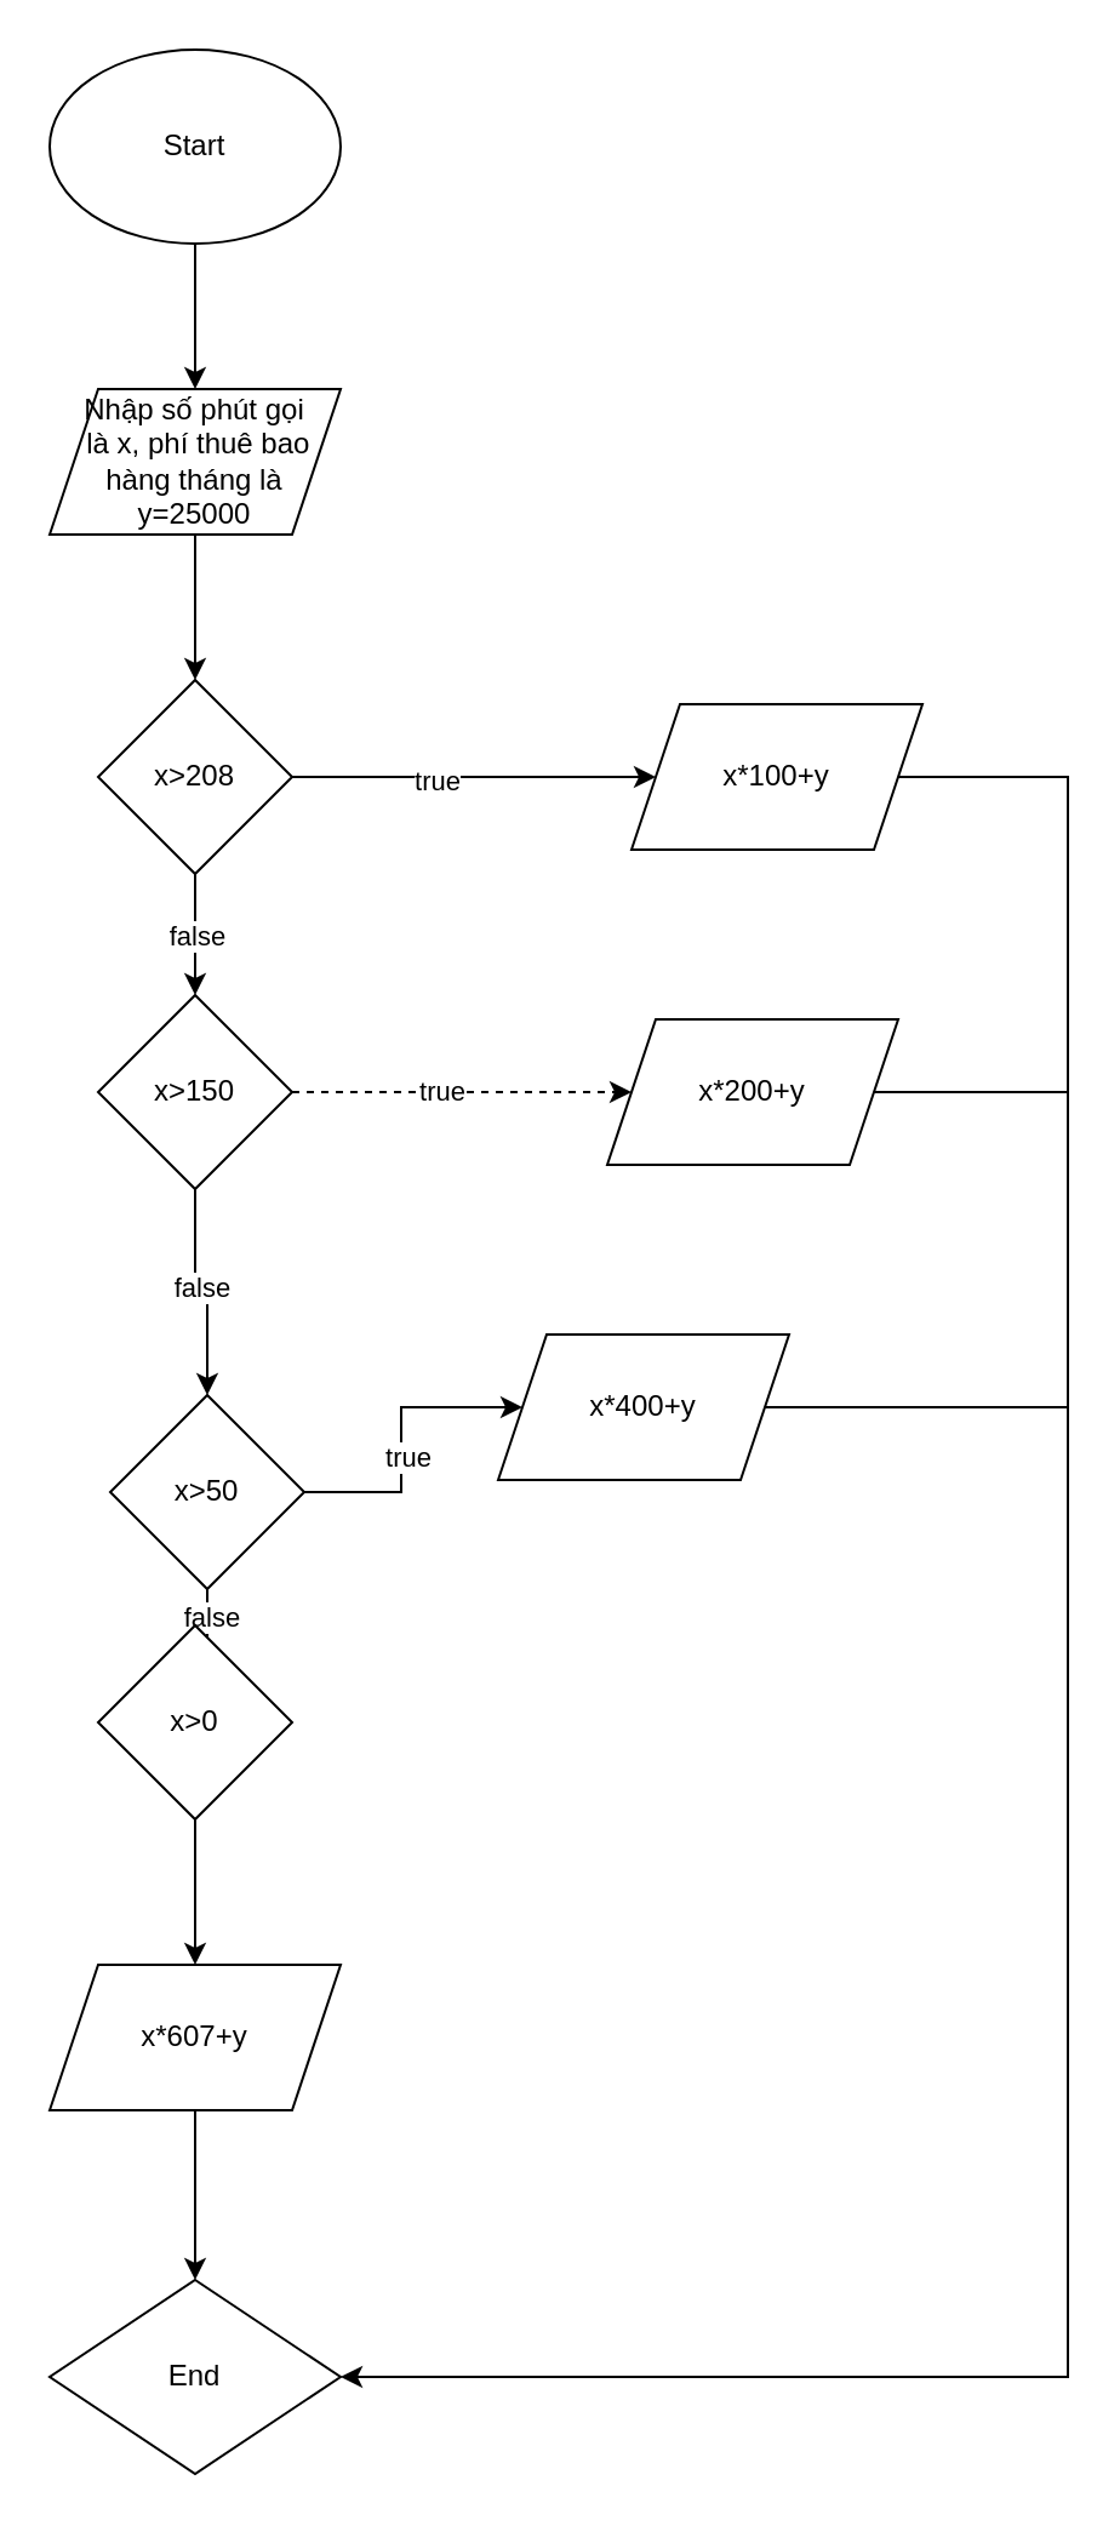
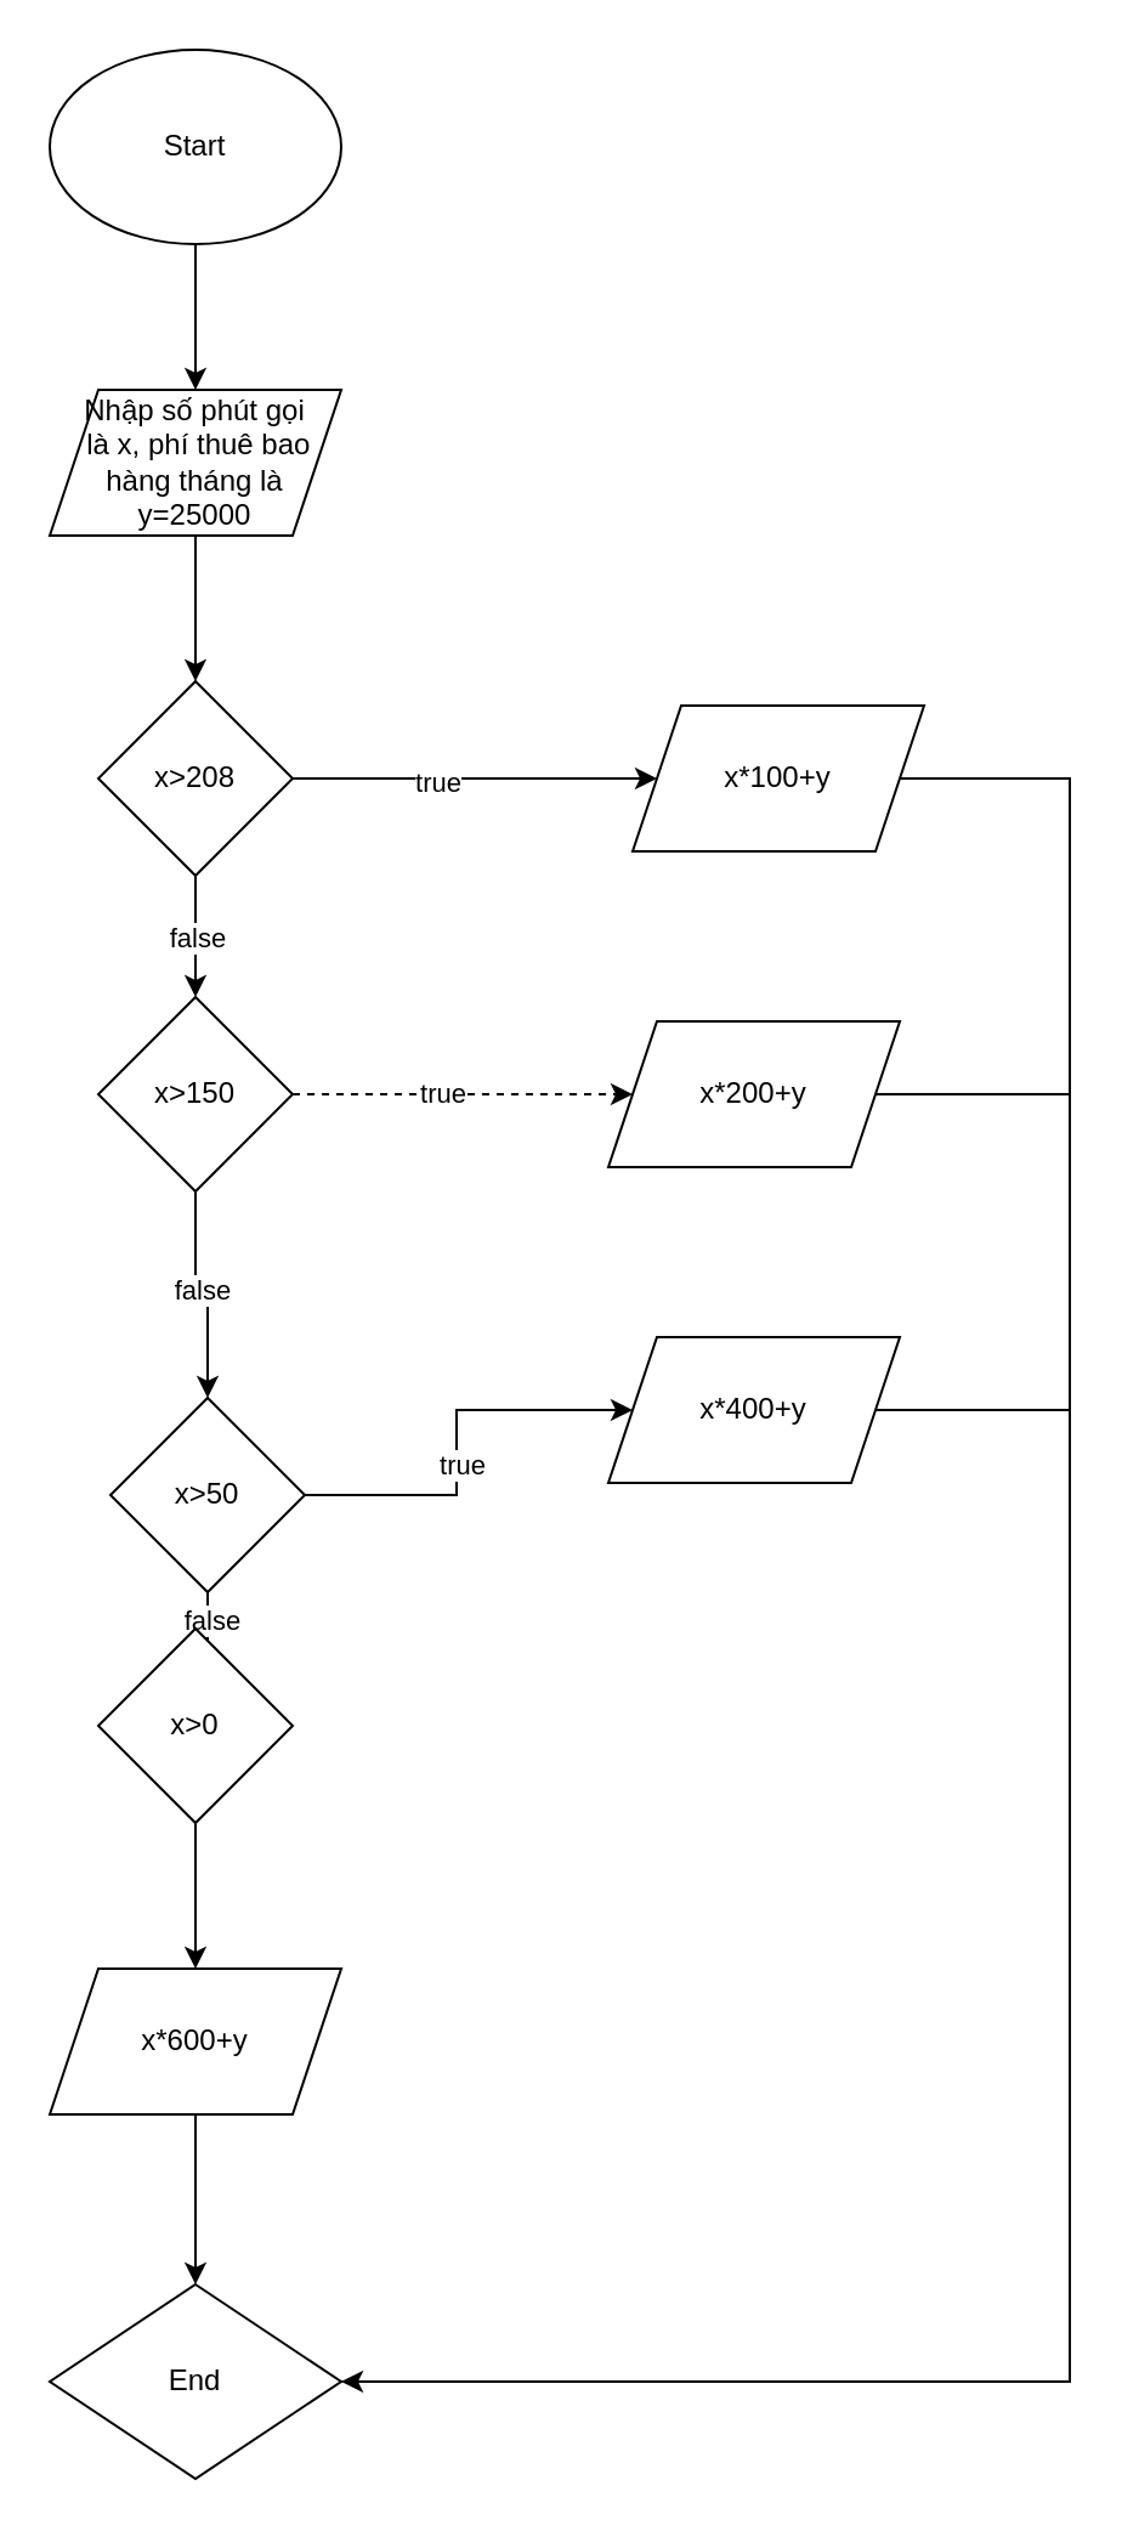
  <mxCell id="0" />
  <mxCell id="1" parent="0" />
  <mxCell id="2" style="edgeStyle=orthogonalEdgeStyle;rounded=0;orthogonalLoop=1;jettySize=auto;html=1;exitX=0.5;exitY=1;exitDx=0;exitDy=0;entryX=0.5;entryY=0;entryDx=0;entryDy=0;" parent="1" source="3" target="5" edge="1"><mxGeometry relative="1" as="geometry"><Array as="points"><mxPoint x="80" y="160" /></Array></mxGeometry></mxCell>
  <mxCell id="3" value="&lt;font style=&quot;vertical-align: inherit;&quot;&gt;&lt;font style=&quot;vertical-align: inherit;&quot;&gt;Start&lt;br&gt;&lt;/font&gt;&lt;/font&gt;" style="ellipse;whiteSpace=wrap;html=1;" parent="1" vertex="1"><mxGeometry x="20" y="20" width="120" height="80" as="geometry" /></mxCell>
  <mxCell id="4" style="edgeStyle=orthogonalEdgeStyle;rounded=0;orthogonalLoop=1;jettySize=auto;html=1;exitX=0.5;exitY=1;exitDx=0;exitDy=0;" parent="1" source="5" target="10" edge="1"><mxGeometry relative="1" as="geometry" /></mxCell>
  <mxCell id="5" value="&lt;font style=&quot;vertical-align: inherit;&quot;&gt;&lt;font style=&quot;vertical-align: inherit;&quot;&gt;&lt;font style=&quot;vertical-align: inherit;&quot;&gt;&lt;font style=&quot;vertical-align: inherit;&quot;&gt;&lt;font style=&quot;vertical-align: inherit;&quot;&gt;&lt;font style=&quot;vertical-align: inherit;&quot;&gt;Nhập số phút gọi &lt;/font&gt;&lt;/font&gt;&lt;br&gt;&lt;font style=&quot;vertical-align: inherit;&quot;&gt;&lt;font style=&quot;vertical-align: inherit;&quot;&gt;&amp;nbsp;là x, phí thuê bao hàng tháng là y=25000&lt;/font&gt;&lt;/font&gt;&lt;/font&gt;&lt;/font&gt;&lt;/font&gt;&lt;/font&gt;" style="shape=parallelogram;perimeter=parallelogramPerimeter;whiteSpace=wrap;html=1;fixedSize=1;" parent="1" vertex="1"><mxGeometry x="20" y="160" width="120" height="60" as="geometry" /></mxCell>
  <mxCell id="6" style="edgeStyle=orthogonalEdgeStyle;rounded=0;orthogonalLoop=1;jettySize=auto;html=1;exitX=0.5;exitY=1;exitDx=0;exitDy=0;" parent="1" source="10" target="15" edge="1"><mxGeometry relative="1" as="geometry" /></mxCell>
  <mxCell id="7" value="false" style="edgeLabel;html=1;align=center;verticalAlign=middle;resizable=0;points=[];" parent="6" vertex="1" connectable="0"><mxGeometry relative="1" as="geometry"><mxPoint as="offset" /></mxGeometry></mxCell>
  <mxCell id="8" style="edgeStyle=orthogonalEdgeStyle;rounded=0;orthogonalLoop=1;jettySize=auto;html=1;exitX=1;exitY=0.5;exitDx=0;exitDy=0;entryX=0;entryY=0.5;entryDx=0;entryDy=0;" parent="1" source="10" target="26" edge="1"><mxGeometry relative="1" as="geometry" /></mxCell>
  <mxCell id="9" value="true" style="edgeLabel;html=1;align=center;verticalAlign=middle;resizable=0;points=[];" parent="8" vertex="1" connectable="0"><mxGeometry x="-0.213" y="-1" relative="1" as="geometry"><mxPoint as="offset" /></mxGeometry></mxCell>
  <mxCell id="10" value="&lt;font style=&quot;vertical-align: inherit;&quot;&gt;&lt;font style=&quot;vertical-align: inherit;&quot;&gt;x&amp;gt;208&lt;/font&gt;&lt;/font&gt;" style="rhombus;whiteSpace=wrap;html=1;" parent="1" vertex="1"><mxGeometry x="40" y="280" width="80" height="80" as="geometry" /></mxCell>
  <mxCell id="11" style="edgeStyle=orthogonalEdgeStyle;rounded=0;orthogonalLoop=1;jettySize=auto;html=1;exitX=0.5;exitY=1;exitDx=0;exitDy=0;" parent="1" source="15" target="20" edge="1"><mxGeometry relative="1" as="geometry" /></mxCell>
  <mxCell id="12" value="false" style="edgeLabel;html=1;align=center;verticalAlign=middle;resizable=0;points=[];" parent="11" vertex="1" connectable="0"><mxGeometry x="-0.12" y="2" relative="1" as="geometry"><mxPoint as="offset" /></mxGeometry></mxCell>
  <mxCell id="13" style="edgeStyle=orthogonalEdgeStyle;rounded=0;orthogonalLoop=1;jettySize=auto;html=1;exitX=1;exitY=0.5;exitDx=0;exitDy=0;entryX=0;entryY=0.5;entryDx=0;entryDy=0;dashed=1;" parent="1" source="15" target="27" edge="1"><mxGeometry relative="1" as="geometry" /></mxCell>
  <mxCell id="14" value="true" style="edgeLabel;html=1;align=center;verticalAlign=middle;resizable=0;points=[];" parent="13" vertex="1" connectable="0"><mxGeometry x="-0.129" y="1" relative="1" as="geometry"><mxPoint as="offset" /></mxGeometry></mxCell>
  <mxCell id="15" value="&lt;font style=&quot;vertical-align: inherit;&quot;&gt;&lt;font style=&quot;vertical-align: inherit;&quot;&gt;x&amp;gt;150&lt;/font&gt;&lt;/font&gt;" style="rhombus;whiteSpace=wrap;html=1;" parent="1" vertex="1"><mxGeometry x="40" y="410" width="80" height="80" as="geometry" /></mxCell>
  <mxCell id="16" style="edgeStyle=orthogonalEdgeStyle;rounded=0;orthogonalLoop=1;jettySize=auto;html=1;exitX=0.5;exitY=1;exitDx=0;exitDy=0;" parent="1" source="20" target="22" edge="1"><mxGeometry relative="1" as="geometry" /></mxCell>
  <mxCell id="17" value="false" style="edgeLabel;html=1;align=center;verticalAlign=middle;resizable=0;points=[];" parent="16" vertex="1" connectable="0"><mxGeometry x="-0.24" y="1" relative="1" as="geometry"><mxPoint as="offset" /></mxGeometry></mxCell>
  <mxCell id="18" style="edgeStyle=orthogonalEdgeStyle;rounded=0;orthogonalLoop=1;jettySize=auto;html=1;exitX=1;exitY=0.5;exitDx=0;exitDy=0;entryX=0;entryY=0.5;entryDx=0;entryDy=0;" parent="1" source="20" target="28" edge="1"><mxGeometry relative="1" as="geometry" /></mxCell>
  <mxCell id="19" value="true" style="edgeLabel;html=1;align=center;verticalAlign=middle;resizable=0;points=[];" parent="18" vertex="1" connectable="0"><mxGeometry x="-0.114" y="-2" relative="1" as="geometry"><mxPoint as="offset" /></mxGeometry></mxCell>
  <mxCell id="20" value="&lt;font style=&quot;vertical-align: inherit;&quot;&gt;&lt;font style=&quot;vertical-align: inherit;&quot;&gt;x&amp;gt;50&lt;/font&gt;&lt;/font&gt;" style="rhombus;whiteSpace=wrap;html=1;" parent="1" vertex="1"><mxGeometry x="45" y="575" width="80" height="80" as="geometry" /></mxCell>
  <mxCell id="21" style="edgeStyle=orthogonalEdgeStyle;rounded=0;orthogonalLoop=1;jettySize=auto;html=1;exitX=0.5;exitY=1;exitDx=0;exitDy=0;entryX=0.5;entryY=0;entryDx=0;entryDy=0;" parent="1" source="22" target="24" edge="1"><mxGeometry relative="1" as="geometry" /></mxCell>
  <mxCell id="22" value="x&amp;gt;0" style="rhombus;whiteSpace=wrap;html=1;" parent="1" vertex="1"><mxGeometry x="40" y="670" width="80" height="80" as="geometry" /></mxCell>
  <mxCell id="23" style="edgeStyle=orthogonalEdgeStyle;rounded=0;orthogonalLoop=1;jettySize=auto;html=1;exitX=0.5;exitY=1;exitDx=0;exitDy=0;entryX=0.5;entryY=0;entryDx=0;entryDy=0;" parent="1" source="24" target="29" edge="1"><mxGeometry relative="1" as="geometry" /></mxCell>
- <mxCell id="24" value="x*607+y" style="shape=parallelogram;perimeter=parallelogramPerimeter;whiteSpace=wrap;html=1;fixedSize=1;" parent="1" vertex="1"><mxGeometry x="20" y="810" width="120" height="60" as="geometry" /></mxCell>
+ <mxCell id="24" value="x*600+y" style="shape=parallelogram;perimeter=parallelogramPerimeter;whiteSpace=wrap;html=1;fixedSize=1;" parent="1" vertex="1"><mxGeometry x="20" y="810" width="120" height="60" as="geometry" /></mxCell>
  <mxCell id="25" style="edgeStyle=orthogonalEdgeStyle;rounded=0;orthogonalLoop=1;jettySize=auto;html=1;exitX=1;exitY=0.5;exitDx=0;exitDy=0;entryX=1;entryY=0.5;entryDx=0;entryDy=0;" parent="1" source="26" target="29" edge="1"><mxGeometry relative="1" as="geometry"><Array as="points"><mxPoint x="440" y="320" /><mxPoint x="440" y="980" /></Array></mxGeometry></mxCell>
  <mxCell id="26" value="x*100+y" style="shape=parallelogram;perimeter=parallelogramPerimeter;whiteSpace=wrap;html=1;fixedSize=1;" parent="1" vertex="1"><mxGeometry x="260" y="290" width="120" height="60" as="geometry" /></mxCell>
  <mxCell id="27" value="x*200+y" style="shape=parallelogram;perimeter=parallelogramPerimeter;whiteSpace=wrap;html=1;fixedSize=1;" parent="1" vertex="1"><mxGeometry x="250" y="420" width="120" height="60" as="geometry" /></mxCell>
- <mxCell id="28" value="x*400+y" style="shape=parallelogram;perimeter=parallelogramPerimeter;whiteSpace=wrap;html=1;fixedSize=1;" parent="1" vertex="1"><mxGeometry x="205" y="550" width="120" height="60" as="geometry" /></mxCell>
+ <mxCell id="28" value="x*400+y" style="shape=parallelogram;perimeter=parallelogramPerimeter;whiteSpace=wrap;html=1;fixedSize=1;" parent="1" vertex="1"><mxGeometry x="250" y="550" width="120" height="60" as="geometry" /></mxCell>
  <mxCell id="29" value="End" style="rhombus;whiteSpace=wrap;html=1;" parent="1" vertex="1"><mxGeometry x="20" y="940" width="120" height="80" as="geometry" /></mxCell>
  <mxCell id="30" value="" style="endArrow=none;html=1;rounded=0;entryX=1;entryY=0.5;entryDx=0;entryDy=0;" parent="1" target="27" edge="1"><mxGeometry width="50" height="50" relative="1" as="geometry"><mxPoint x="440" y="450" as="sourcePoint" /><mxPoint x="110" y="540" as="targetPoint" /></mxGeometry></mxCell>
  <mxCell id="31" value="" style="endArrow=none;html=1;rounded=0;entryX=1;entryY=0.5;entryDx=0;entryDy=0;" parent="1" target="28" edge="1"><mxGeometry width="50" height="50" relative="1" as="geometry"><mxPoint x="440" y="580" as="sourcePoint" /><mxPoint x="110" y="740" as="targetPoint" /></mxGeometry></mxCell>
